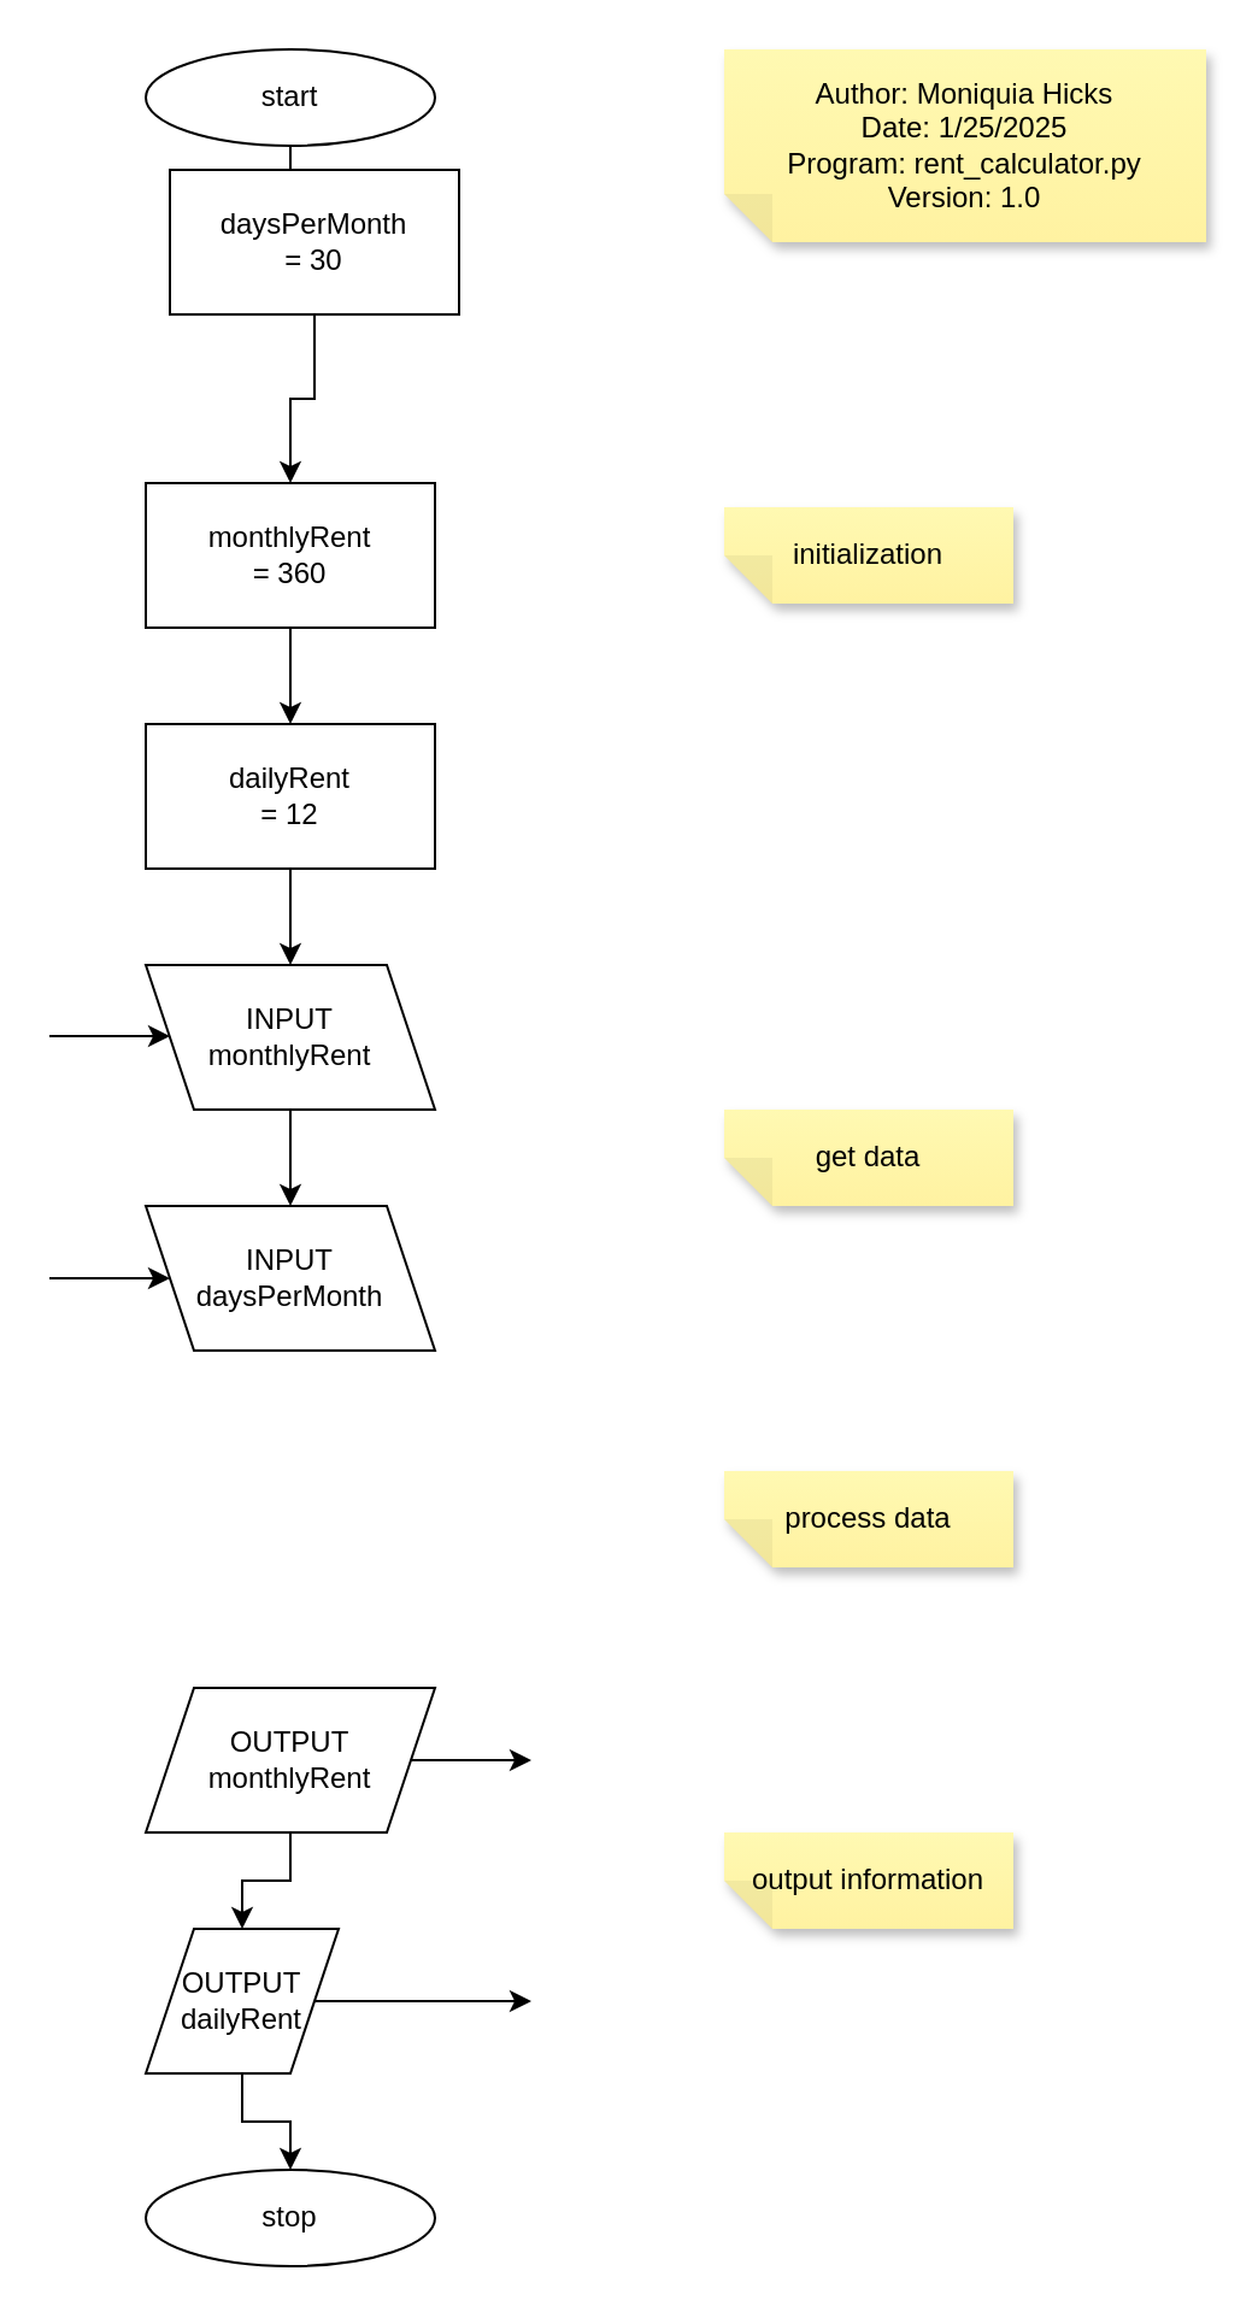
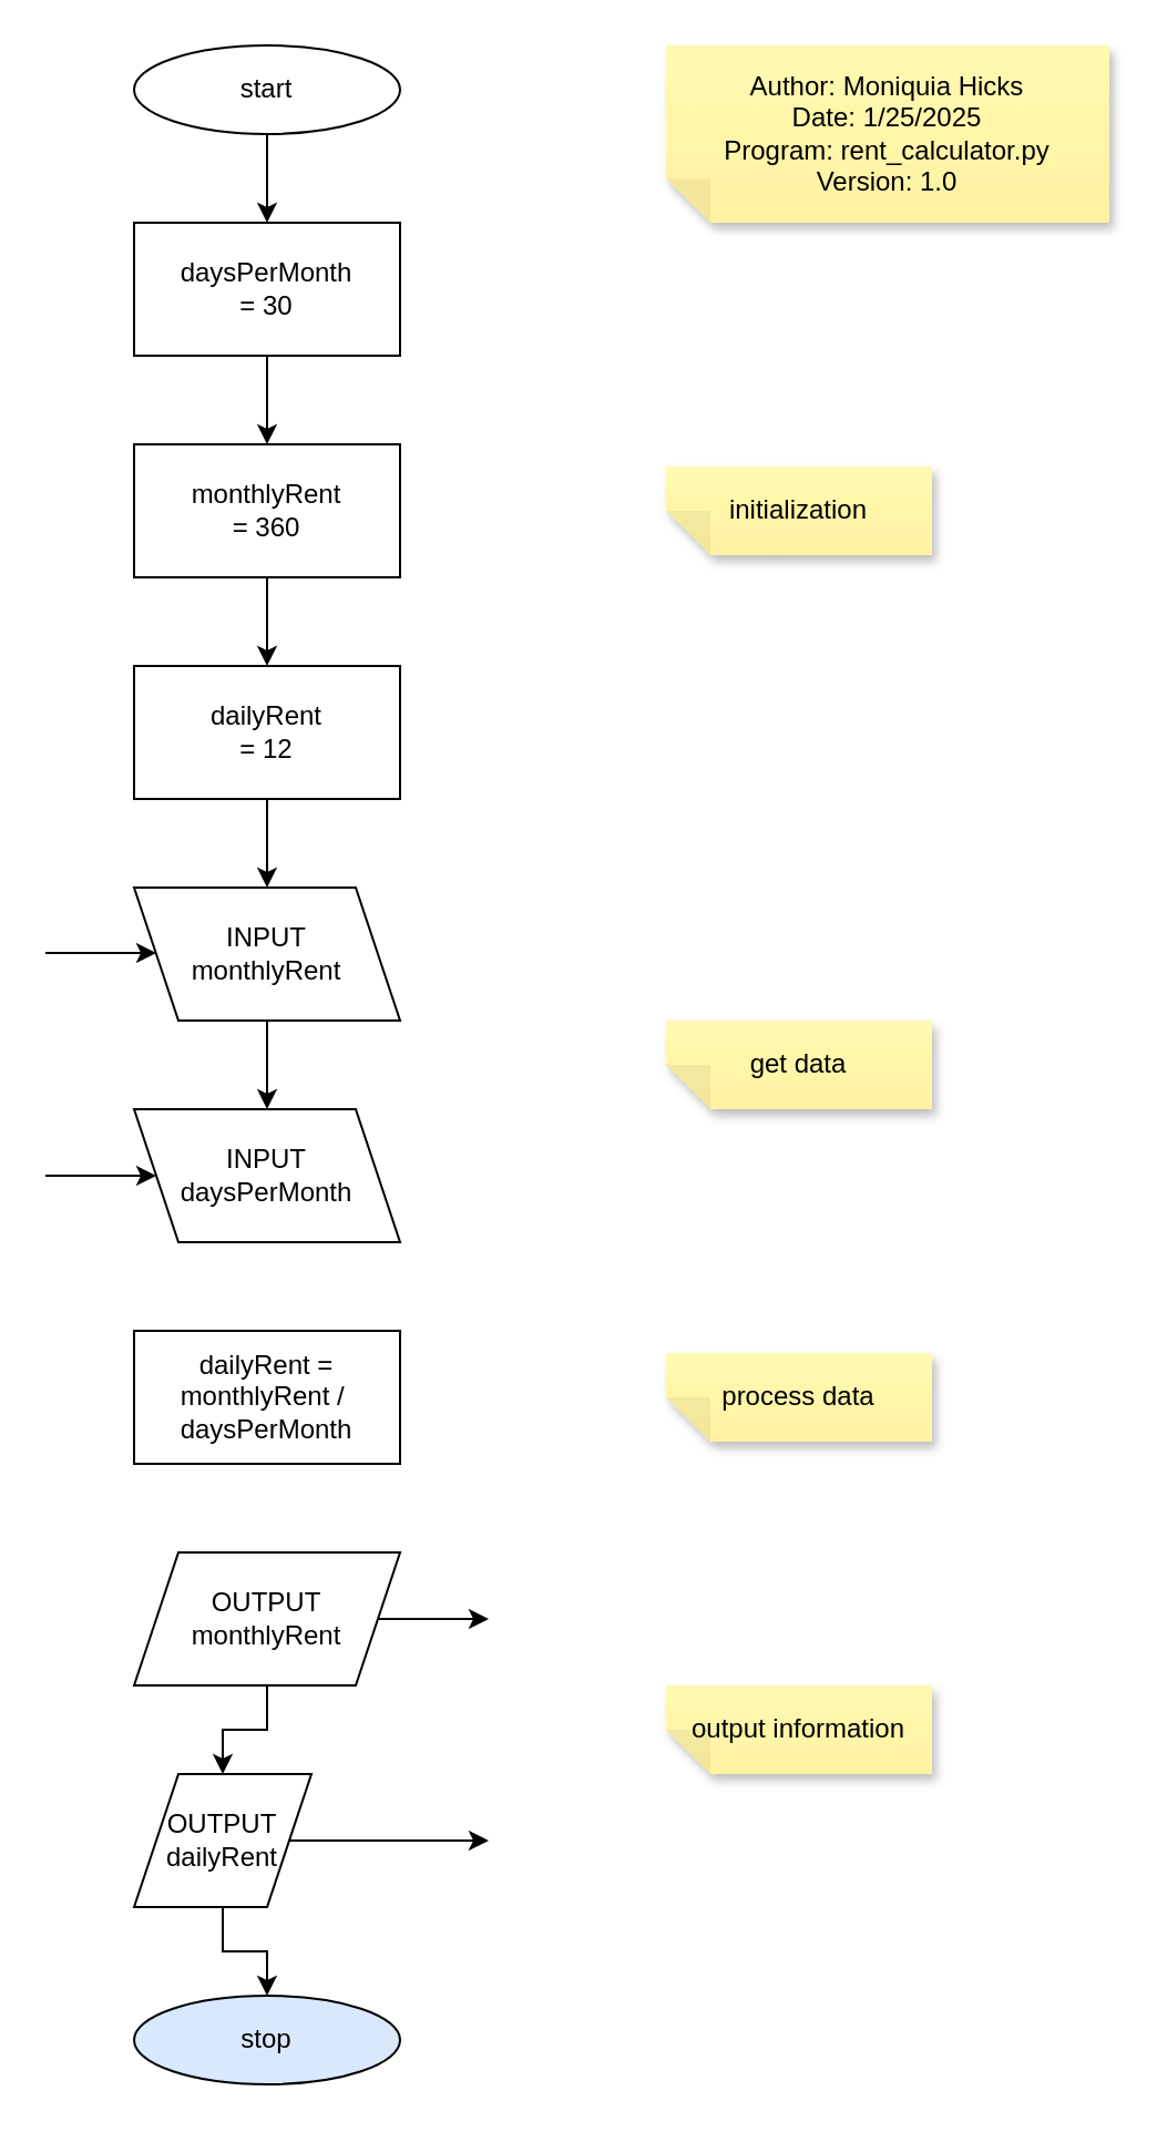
  <mxCell id="0" />
  <mxCell id="1" parent="0" />
  <mxCell id="2" value="" style="edgeStyle=orthogonalEdgeStyle;rounded=0;orthogonalLoop=1;jettySize=auto;html=1;" edge="1" parent="1" source="3" target="6"><mxGeometry relative="1" as="geometry" /></mxCell>
  <mxCell id="3" value="start" style="ellipse;whiteSpace=wrap;html=1;" vertex="1" parent="1"><mxGeometry x="60" y="20" width="120" height="40" as="geometry" /></mxCell>
- <mxCell id="4" value="stop" style="ellipse;whiteSpace=wrap;html=1;" vertex="1" parent="1"><mxGeometry x="60" y="900" width="120" height="40" as="geometry" /></mxCell>
+ <mxCell id="4" value="stop" style="ellipse;whiteSpace=wrap;html=1;fillColor=#dae8fc;" vertex="1" parent="1"><mxGeometry x="60" y="900" width="120" height="40" as="geometry" /></mxCell>
  <mxCell id="5" value="" style="edgeStyle=orthogonalEdgeStyle;rounded=0;orthogonalLoop=1;jettySize=auto;html=1;" edge="1" parent="1" source="6" target="8"><mxGeometry relative="1" as="geometry" /></mxCell>
- <mxCell id="6" value="daysPerMonth&lt;div&gt;= 30&lt;/div&gt;" style="whiteSpace=wrap;html=1;" vertex="1" parent="1"><mxGeometry x="70" y="70" width="120" height="60" as="geometry" /></mxCell>
+ <mxCell id="6" value="daysPerMonth&lt;div&gt;= 30&lt;/div&gt;" style="whiteSpace=wrap;html=1;" vertex="1" parent="1"><mxGeometry x="60" y="100" width="120" height="60" as="geometry" /></mxCell>
  <mxCell id="7" value="" style="edgeStyle=orthogonalEdgeStyle;rounded=0;orthogonalLoop=1;jettySize=auto;html=1;" edge="1" parent="1" source="8" target="10"><mxGeometry relative="1" as="geometry" /></mxCell>
  <mxCell id="8" value="monthlyRent&lt;div&gt;= 360&lt;/div&gt;" style="whiteSpace=wrap;html=1;" vertex="1" parent="1"><mxGeometry x="60" y="200" width="120" height="60" as="geometry" /></mxCell>
  <mxCell id="9" value="" style="edgeStyle=orthogonalEdgeStyle;rounded=0;orthogonalLoop=1;jettySize=auto;html=1;" edge="1" parent="1" source="10" target="12"><mxGeometry relative="1" as="geometry" /></mxCell>
  <mxCell id="10" value="dailyRent&lt;div&gt;= 12&lt;/div&gt;" style="whiteSpace=wrap;html=1;" vertex="1" parent="1"><mxGeometry x="60" y="300" width="120" height="60" as="geometry" /></mxCell>
  <mxCell id="11" value="" style="edgeStyle=orthogonalEdgeStyle;rounded=0;orthogonalLoop=1;jettySize=auto;html=1;" edge="1" parent="1" source="12" target="13"><mxGeometry relative="1" as="geometry" /></mxCell>
  <mxCell id="12" value="INPUT&lt;div&gt;monthlyRent&lt;/div&gt;" style="shape=parallelogram;perimeter=parallelogramPerimeter;whiteSpace=wrap;html=1;fixedSize=1;flipV=1;" vertex="1" parent="1"><mxGeometry x="60" y="400" width="120" height="60" as="geometry" /></mxCell>
  <mxCell id="13" value="INPUT&lt;div&gt;daysPerMonth&lt;/div&gt;" style="shape=parallelogram;perimeter=parallelogramPerimeter;whiteSpace=wrap;html=1;fixedSize=1;flipV=1;" vertex="1" parent="1"><mxGeometry x="60" y="500" width="120" height="60" as="geometry" /></mxCell>
+ <mxCell id="14" value="dailyRent =&lt;div&gt;monthlyRent /&amp;nbsp;&lt;/div&gt;&lt;div&gt;daysPerMonth&lt;/div&gt;" style="whiteSpace=wrap;html=1;" vertex="1" parent="1"><mxGeometry x="60" y="600" width="120" height="60" as="geometry" /></mxCell>
  <mxCell id="15" value="" style="edgeStyle=orthogonalEdgeStyle;rounded=0;orthogonalLoop=1;jettySize=auto;html=1;" edge="1" parent="1" source="17" target="20"><mxGeometry relative="1" as="geometry" /></mxCell>
  <mxCell id="16" value="" style="edgeStyle=orthogonalEdgeStyle;rounded=0;orthogonalLoop=1;jettySize=auto;html=1;" edge="1" parent="1" source="17"><mxGeometry relative="1" as="geometry"><mxPoint x="220" y="730" as="targetPoint" /></mxGeometry></mxCell>
  <mxCell id="17" value="OUTPUT&lt;div&gt;monthlyRent&lt;/div&gt;" style="shape=parallelogram;perimeter=parallelogramPerimeter;whiteSpace=wrap;html=1;fixedSize=1;" vertex="1" parent="1"><mxGeometry x="60" y="700" width="120" height="60" as="geometry" /></mxCell>
  <mxCell id="18" value="" style="edgeStyle=orthogonalEdgeStyle;rounded=0;orthogonalLoop=1;jettySize=auto;html=1;" edge="1" parent="1" source="20" target="4"><mxGeometry relative="1" as="geometry" /></mxCell>
  <mxCell id="19" value="" style="edgeStyle=orthogonalEdgeStyle;rounded=0;orthogonalLoop=1;jettySize=auto;html=1;" edge="1" parent="1" source="20"><mxGeometry relative="1" as="geometry"><mxPoint x="220" y="830" as="targetPoint" /></mxGeometry></mxCell>
  <mxCell id="20" value="OUTPUT&lt;div&gt;dailyRent&lt;/div&gt;" style="shape=parallelogram;perimeter=parallelogramPerimeter;whiteSpace=wrap;html=1;fixedSize=1;" vertex="1" parent="1"><mxGeometry x="60" y="800" width="80" height="60" as="geometry" /></mxCell>
  <mxCell id="21" value="" style="endArrow=classic;html=1;rounded=0;" edge="1" parent="1"><mxGeometry width="50" height="50" relative="1" as="geometry"><mxPoint x="20" y="429.5" as="sourcePoint" /><mxPoint x="70" y="429.5" as="targetPoint" /></mxGeometry></mxCell>
  <mxCell id="22" value="" style="endArrow=classic;html=1;rounded=0;" edge="1" parent="1"><mxGeometry width="50" height="50" relative="1" as="geometry"><mxPoint x="20" y="530" as="sourcePoint" /><mxPoint x="70" y="530" as="targetPoint" /></mxGeometry></mxCell>
  <mxCell id="23" value="Author: Moniquia Hicks&lt;div&gt;Date: 1/25/2025&lt;/div&gt;&lt;div&gt;Program: rent_calculator.py&lt;/div&gt;&lt;div&gt;Version: 1.0&lt;/div&gt;" style="shape=note;whiteSpace=wrap;html=1;backgroundOutline=1;fontColor=#000000;darkOpacity=0.05;fillColor=#FFF9B2;strokeColor=none;fillStyle=solid;direction=west;gradientDirection=north;gradientColor=#FFF2A1;shadow=1;size=20;pointerEvents=1;" vertex="1" parent="1"><mxGeometry x="300" y="20" width="200" height="80" as="geometry" /></mxCell>
  <mxCell id="24" value="initialization" style="shape=note;whiteSpace=wrap;html=1;backgroundOutline=1;fontColor=#000000;darkOpacity=0.05;fillColor=#FFF9B2;strokeColor=none;fillStyle=solid;direction=west;gradientDirection=north;gradientColor=#FFF2A1;shadow=1;size=20;pointerEvents=1;" vertex="1" parent="1"><mxGeometry x="300" y="210" width="120" height="40" as="geometry" /></mxCell>
  <mxCell id="25" value="get data" style="shape=note;whiteSpace=wrap;html=1;backgroundOutline=1;fontColor=#000000;darkOpacity=0.05;fillColor=#FFF9B2;strokeColor=none;fillStyle=solid;direction=west;gradientDirection=north;gradientColor=#FFF2A1;shadow=1;size=20;pointerEvents=1;" vertex="1" parent="1"><mxGeometry x="300" y="460" width="120" height="40" as="geometry" /></mxCell>
  <mxCell id="26" value="process data" style="shape=note;whiteSpace=wrap;html=1;backgroundOutline=1;fontColor=#000000;darkOpacity=0.05;fillColor=#FFF9B2;strokeColor=none;fillStyle=solid;direction=west;gradientDirection=north;gradientColor=#FFF2A1;shadow=1;size=20;pointerEvents=1;" vertex="1" parent="1"><mxGeometry x="300" y="610" width="120" height="40" as="geometry" /></mxCell>
  <mxCell id="27" value="output information" style="shape=note;whiteSpace=wrap;html=1;backgroundOutline=1;fontColor=#000000;darkOpacity=0.05;fillColor=#FFF9B2;strokeColor=none;fillStyle=solid;direction=west;gradientDirection=north;gradientColor=#FFF2A1;shadow=1;size=20;pointerEvents=1;" vertex="1" parent="1"><mxGeometry x="300" y="760" width="120" height="40" as="geometry" /></mxCell>
